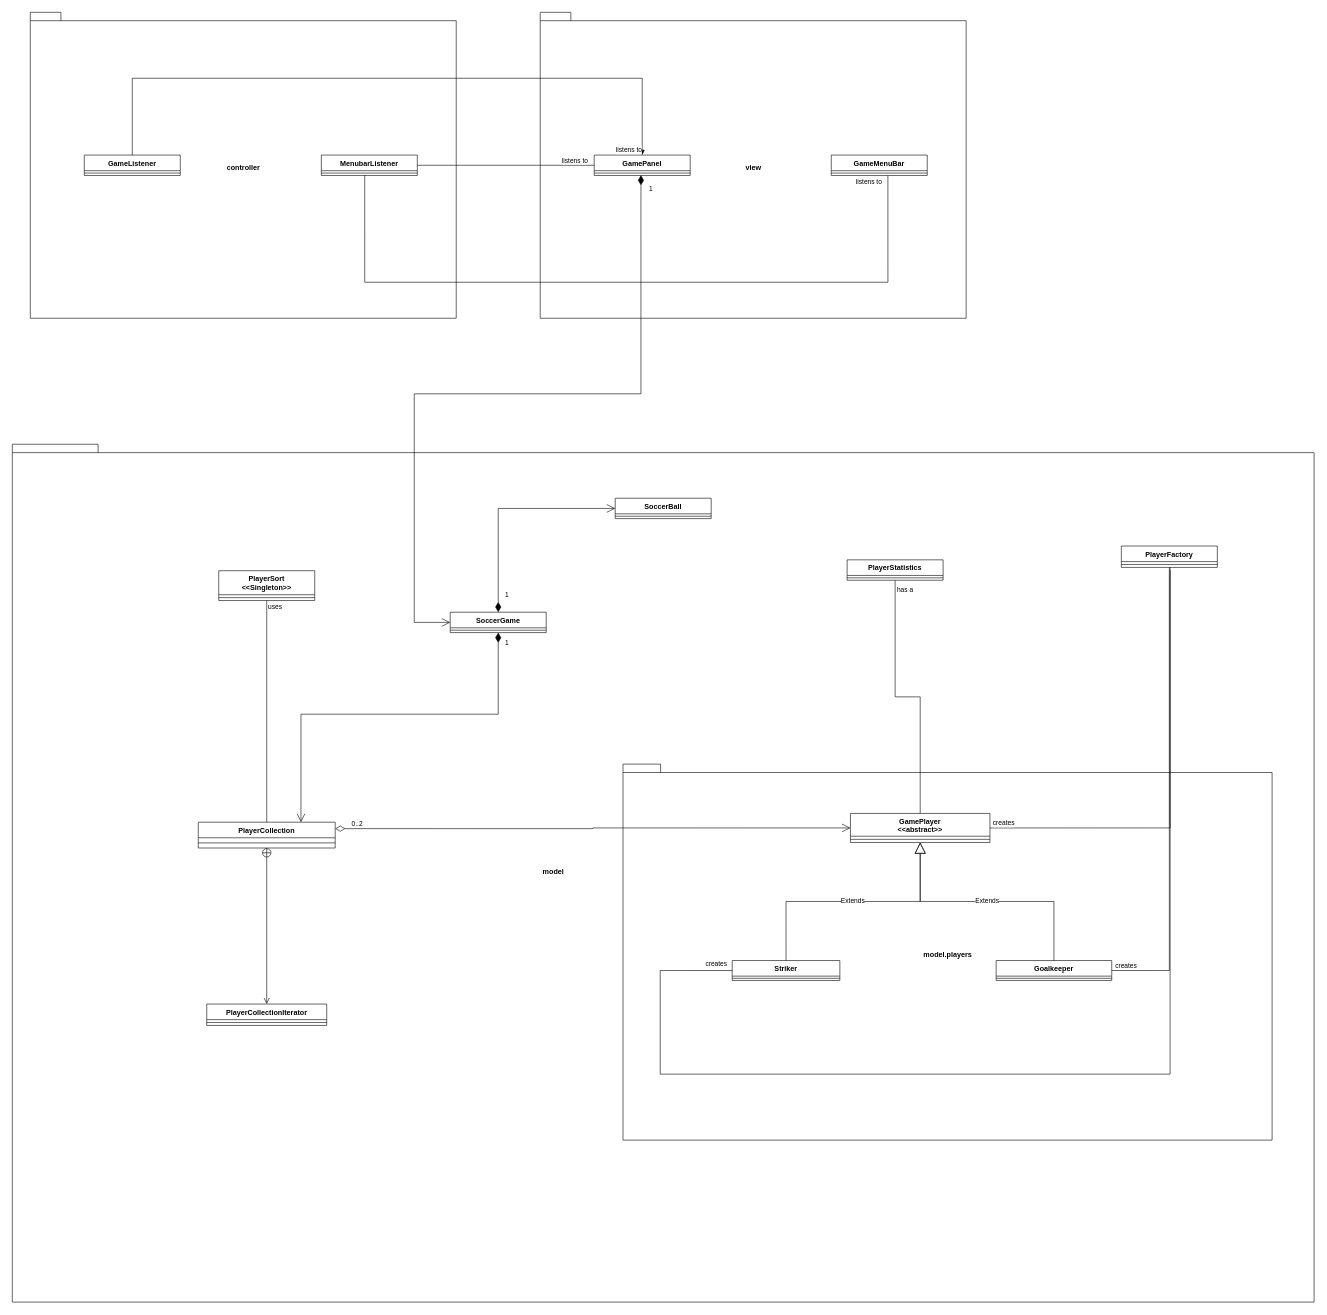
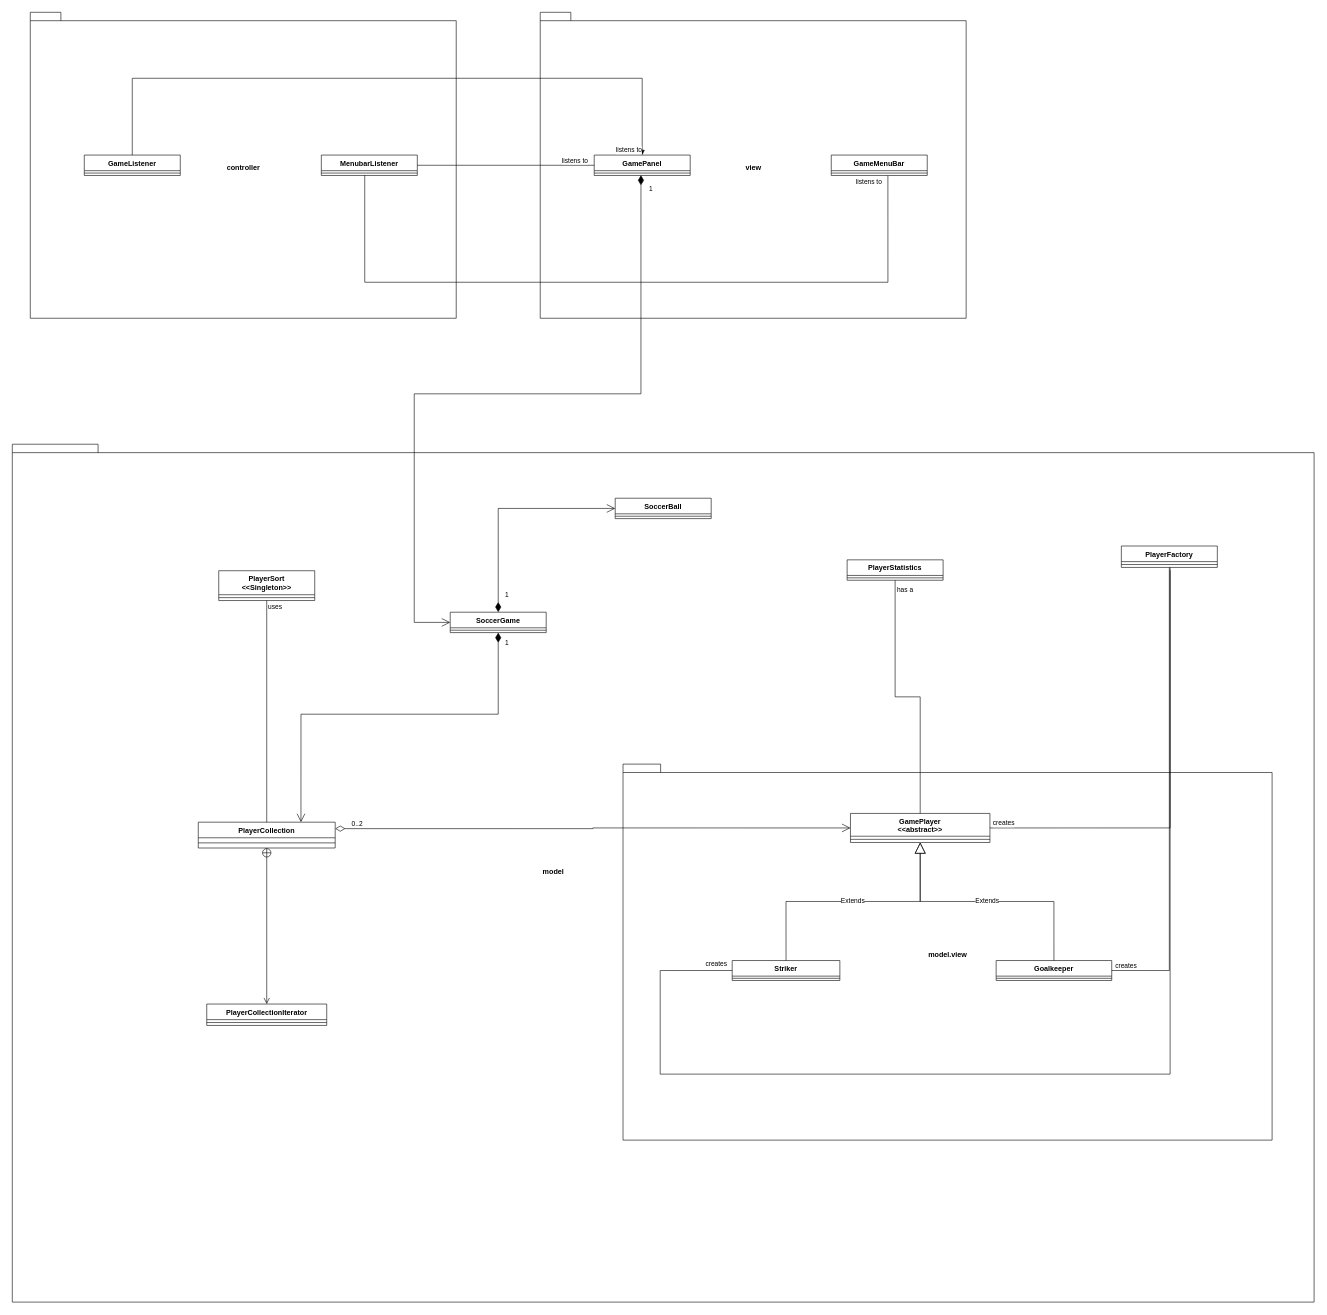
  <mxCell id="0" />
  <mxCell id="1" parent="0" />
  <mxCell id="2" value="model&amp;nbsp; &amp;nbsp; &amp;nbsp; &amp;nbsp; &amp;nbsp; &amp;nbsp; &amp;nbsp; &amp;nbsp; &amp;nbsp; &amp;nbsp; &amp;nbsp; &amp;nbsp; &amp;nbsp; &amp;nbsp; &amp;nbsp; &amp;nbsp; &amp;nbsp; &amp;nbsp; &amp;nbsp; &amp;nbsp; &amp;nbsp; &amp;nbsp; &amp;nbsp; &amp;nbsp; &amp;nbsp; &amp;nbsp; &amp;nbsp; &amp;nbsp; &amp;nbsp; &amp;nbsp; &amp;nbsp; &amp;nbsp; &amp;nbsp; &amp;nbsp; &amp;nbsp; &amp;nbsp; &amp;nbsp; &amp;nbsp; &amp;nbsp; &amp;nbsp; &amp;nbsp; &amp;nbsp; &amp;nbsp; &amp;nbsp; &amp;nbsp; &amp;nbsp; &amp;nbsp; &amp;nbsp; &amp;nbsp; &amp;nbsp; &amp;nbsp; &amp;nbsp; &amp;nbsp; &amp;nbsp; &amp;nbsp;&amp;nbsp;" style="shape=folder;fontStyle=1;spacingTop=-5;tabWidth=40;tabHeight=14;tabPosition=left;html=1;container=1;" vertex="1" parent="1"><mxGeometry x="20" y="740" width="2170" height="1430" as="geometry"><mxRectangle x="-810" y="-20" width="50" height="40" as="alternateBounds" /></mxGeometry></mxCell>
  <mxCell id="3" value="PlayerCollection" style="swimlane;fontStyle=1;align=center;verticalAlign=top;childLayout=stackLayout;horizontal=1;startSize=26;horizontalStack=0;resizeParent=1;resizeParentMax=0;resizeLast=0;collapsible=1;marginBottom=0;" vertex="1" parent="2"><mxGeometry x="310" y="629.997" width="228.24" height="43.075" as="geometry" /></mxCell>
  <mxCell id="4" value="" style="line;strokeWidth=1;fillColor=none;align=left;verticalAlign=middle;spacingTop=-1;spacingLeft=3;spacingRight=3;rotatable=0;labelPosition=right;points=[];portConstraint=eastwest;" vertex="1" parent="3"><mxGeometry y="26" width="228.24" height="17.075" as="geometry" /></mxCell>
- <mxCell id="5" value="model.players" style="shape=folder;fontStyle=1;spacingTop=10;tabWidth=40;tabHeight=14;tabPosition=left;html=1;container=1;" vertex="1" parent="2"><mxGeometry x="1018.02" y="533.22" width="1081.98" height="626.78" as="geometry" /></mxCell>
+ <mxCell id="5" value="model.view" style="shape=folder;fontStyle=1;spacingTop=10;tabWidth=40;tabHeight=14;tabPosition=left;html=1;container=1;" vertex="1" parent="2"><mxGeometry x="1018.02" y="533.22" width="1081.98" height="626.78" as="geometry" /></mxCell>
  <mxCell id="6" value="GamePlayer&#10;&lt;&lt;abstract&gt;&gt;" style="swimlane;fontStyle=1;align=center;verticalAlign=top;childLayout=stackLayout;horizontal=1;startSize=38;horizontalStack=0;resizeParent=1;resizeParentMax=0;resizeLast=0;collapsible=1;marginBottom=0;" vertex="1" parent="5"><mxGeometry x="379.119" y="82.197" width="232.487" height="48.425" as="geometry" /></mxCell>
  <mxCell id="7" value="" style="line;strokeWidth=1;fillColor=none;align=left;verticalAlign=middle;spacingTop=-1;spacingLeft=3;spacingRight=3;rotatable=0;labelPosition=right;points=[];portConstraint=eastwest;" vertex="1" parent="6"><mxGeometry y="38" width="232.487" height="10.425" as="geometry" /></mxCell>
  <mxCell id="8" value="Goalkeeper" style="swimlane;fontStyle=1;align=center;verticalAlign=top;childLayout=stackLayout;horizontal=1;startSize=26;horizontalStack=0;resizeParent=1;resizeParentMax=0;resizeLast=0;collapsible=1;marginBottom=0;" vertex="1" parent="5"><mxGeometry x="621.978" y="327.414" width="192.678" height="33.245" as="geometry" /></mxCell>
  <mxCell id="9" value="" style="line;strokeWidth=1;fillColor=none;align=left;verticalAlign=middle;spacingTop=-1;spacingLeft=3;spacingRight=3;rotatable=0;labelPosition=right;points=[];portConstraint=eastwest;" vertex="1" parent="8"><mxGeometry y="26" width="192.678" height="7.245" as="geometry" /></mxCell>
  <mxCell id="10" value="Striker" style="swimlane;fontStyle=1;align=center;verticalAlign=top;childLayout=stackLayout;horizontal=1;startSize=26;horizontalStack=0;resizeParent=1;resizeParentMax=0;resizeLast=0;collapsible=1;marginBottom=0;" vertex="1" parent="5"><mxGeometry x="181.984" y="327.414" width="179.484" height="33.245" as="geometry" /></mxCell>
  <mxCell id="11" value="" style="line;strokeWidth=1;fillColor=none;align=left;verticalAlign=middle;spacingTop=-1;spacingLeft=3;spacingRight=3;rotatable=0;labelPosition=right;points=[];portConstraint=eastwest;" vertex="1" parent="10"><mxGeometry y="26" width="179.484" height="7.245" as="geometry" /></mxCell>
  <mxCell id="12" value="Extends" style="endArrow=block;endSize=16;endFill=0;html=1;rounded=0;edgeStyle=orthogonalEdgeStyle;exitX=0.5;exitY=0;exitDx=0;exitDy=0;" edge="1" parent="5" source="10" target="6"><mxGeometry width="160" relative="1" as="geometry"><mxPoint x="365.736" y="218.232" as="sourcePoint" /><mxPoint x="599.808" y="218.232" as="targetPoint" /></mxGeometry></mxCell>
  <mxCell id="13" value="Extends" style="endArrow=block;endSize=16;endFill=0;html=1;rounded=0;edgeStyle=orthogonalEdgeStyle;exitX=0.5;exitY=0;exitDx=0;exitDy=0;" edge="1" parent="5" source="8" target="6"><mxGeometry width="160" relative="1" as="geometry"><mxPoint x="365.736" y="218.232" as="sourcePoint" /><mxPoint x="599.808" y="218.232" as="targetPoint" /></mxGeometry></mxCell>
  <mxCell id="14" value="0..2" style="endArrow=open;html=1;endSize=12;startArrow=diamondThin;startSize=14;startFill=0;edgeStyle=orthogonalEdgeStyle;align=left;verticalAlign=bottom;rounded=0;exitX=1;exitY=0.25;exitDx=0;exitDy=0;entryX=0;entryY=0.5;entryDx=0;entryDy=0;" edge="1" parent="2" source="3" target="6"><mxGeometry x="-0.941" y="-1" relative="1" as="geometry"><mxPoint x="562.593" y="811.949" as="sourcePoint" /><mxPoint x="776.914" y="811.949" as="targetPoint" /><mxPoint x="1" as="offset" /></mxGeometry></mxCell>
  <mxCell id="15" value="PlayerCollectionIterator" style="swimlane;fontStyle=1;align=center;verticalAlign=top;childLayout=stackLayout;horizontal=1;startSize=26;horizontalStack=0;resizeParent=1;resizeParentMax=0;resizeLast=0;collapsible=1;marginBottom=0;" vertex="1" parent="2"><mxGeometry x="324.12" y="933.136" width="200" height="35.695" as="geometry" /></mxCell>
  <mxCell id="16" value="" style="line;strokeWidth=1;fillColor=none;align=left;verticalAlign=middle;spacingTop=-1;spacingLeft=3;spacingRight=3;rotatable=0;labelPosition=right;points=[];portConstraint=eastwest;" vertex="1" parent="15"><mxGeometry y="26" width="200" height="9.695" as="geometry" /></mxCell>
  <mxCell id="17" value="" style="endArrow=open;startArrow=circlePlus;endFill=0;startFill=0;endSize=8;html=1;rounded=0;edgeStyle=orthogonalEdgeStyle;entryX=0.5;entryY=0;entryDx=0;entryDy=0;" edge="1" parent="2" source="3" target="15"><mxGeometry width="160" relative="1" as="geometry"><mxPoint x="723.333" y="811.949" as="sourcePoint" /><mxPoint x="937.654" y="811.949" as="targetPoint" /></mxGeometry></mxCell>
  <mxCell id="18" value="PlayerFactory" style="swimlane;fontStyle=1;align=center;verticalAlign=top;childLayout=stackLayout;horizontal=1;startSize=26;horizontalStack=0;resizeParent=1;resizeParentMax=0;resizeLast=0;collapsible=1;marginBottom=0;" vertex="1" parent="2"><mxGeometry x="1848.71" y="169.661" width="160" height="35.695" as="geometry" /></mxCell>
  <mxCell id="19" value="" style="line;strokeWidth=1;fillColor=none;align=left;verticalAlign=middle;spacingTop=-1;spacingLeft=3;spacingRight=3;rotatable=0;labelPosition=right;points=[];portConstraint=eastwest;" vertex="1" parent="18"><mxGeometry y="26" width="160" height="9.695" as="geometry" /></mxCell>
  <mxCell id="20" value="" style="endArrow=none;html=1;edgeStyle=orthogonalEdgeStyle;rounded=0;entryX=1;entryY=0.5;entryDx=0;entryDy=0;" edge="1" parent="2" source="18" target="8"><mxGeometry relative="1" as="geometry"><mxPoint x="1600" y="811.949" as="sourcePoint" /><mxPoint x="1760" y="811.949" as="targetPoint" /><Array as="points"><mxPoint x="1929" y="877" /></Array></mxGeometry></mxCell>
  <mxCell id="21" value="creates" style="edgeLabel;resizable=0;html=1;align=right;verticalAlign=bottom;" connectable="0" vertex="1" parent="20"><mxGeometry x="1" relative="1" as="geometry"><mxPoint x="42" as="offset" /></mxGeometry></mxCell>
  <mxCell id="22" value="" style="endArrow=none;html=1;edgeStyle=orthogonalEdgeStyle;rounded=0;entryX=1;entryY=0.5;entryDx=0;entryDy=0;" edge="1" parent="2" source="18" target="6"><mxGeometry relative="1" as="geometry"><mxPoint x="1930" y="222.983" as="sourcePoint" /><mxPoint x="1848.025" y="983.898" as="targetPoint" /><Array as="points"><mxPoint x="1930" y="640" /></Array></mxGeometry></mxCell>
  <mxCell id="23" value="creates" style="edgeLabel;resizable=0;html=1;align=right;verticalAlign=bottom;" connectable="0" vertex="1" parent="22"><mxGeometry x="1" relative="1" as="geometry"><mxPoint x="42" as="offset" /></mxGeometry></mxCell>
  <mxCell id="24" value="PlayerSort&#10;&lt;&lt;Singleton&gt;&gt;" style="swimlane;fontStyle=1;align=center;verticalAlign=top;childLayout=stackLayout;horizontal=1;startSize=40;horizontalStack=0;resizeParent=1;resizeParentMax=0;resizeLast=0;collapsible=1;marginBottom=0;" vertex="1" parent="2"><mxGeometry x="344.12" y="210.864" width="160" height="49.695" as="geometry" /></mxCell>
  <mxCell id="25" value="" style="line;strokeWidth=1;fillColor=none;align=left;verticalAlign=middle;spacingTop=-1;spacingLeft=3;spacingRight=3;rotatable=0;labelPosition=right;points=[];portConstraint=eastwest;" vertex="1" parent="24"><mxGeometry y="40" width="160" height="9.695" as="geometry" /></mxCell>
  <mxCell id="26" value="" style="endArrow=none;html=1;edgeStyle=orthogonalEdgeStyle;rounded=0;exitX=0.5;exitY=0;exitDx=0;exitDy=0;" edge="1" parent="2" source="3" target="24"><mxGeometry relative="1" as="geometry"><mxPoint x="540" y="375.678" as="sourcePoint" /><mxPoint x="700" y="375.678" as="targetPoint" /><Array as="points"><mxPoint x="424" y="351.441" /><mxPoint x="424" y="351.441" /></Array></mxGeometry></mxCell>
  <mxCell id="27" value="uses" style="edgeLabel;resizable=0;html=1;align=right;verticalAlign=bottom;" connectable="0" vertex="1" parent="26"><mxGeometry x="1" relative="1" as="geometry"><mxPoint x="26" y="18" as="offset" /></mxGeometry></mxCell>
  <mxCell id="28" value="PlayerStatistics" style="swimlane;fontStyle=1;align=center;verticalAlign=top;childLayout=stackLayout;horizontal=1;startSize=26;horizontalStack=0;resizeParent=1;resizeParentMax=0;resizeLast=0;collapsible=1;marginBottom=0;" vertex="1" parent="2"><mxGeometry x="1391.59" y="192.71" width="160" height="34" as="geometry" /></mxCell>
  <mxCell id="29" value="" style="line;strokeWidth=1;fillColor=none;align=left;verticalAlign=middle;spacingTop=-1;spacingLeft=3;spacingRight=3;rotatable=0;labelPosition=right;points=[];portConstraint=eastwest;" vertex="1" parent="28"><mxGeometry y="26" width="160" height="8" as="geometry" /></mxCell>
  <mxCell id="30" value="SoccerBall" style="swimlane;fontStyle=1;align=center;verticalAlign=top;childLayout=stackLayout;horizontal=1;startSize=26;horizontalStack=0;resizeParent=1;resizeParentMax=0;resizeLast=0;collapsible=1;marginBottom=0;" vertex="1" parent="2"><mxGeometry x="1005" y="90" width="160" height="34" as="geometry" /></mxCell>
  <mxCell id="31" value="" style="line;strokeWidth=1;fillColor=none;align=left;verticalAlign=middle;spacingTop=-1;spacingLeft=3;spacingRight=3;rotatable=0;labelPosition=right;points=[];portConstraint=eastwest;" vertex="1" parent="30"><mxGeometry y="26" width="160" height="8" as="geometry" /></mxCell>
  <mxCell id="32" value="SoccerGame" style="swimlane;fontStyle=1;align=center;verticalAlign=top;childLayout=stackLayout;horizontal=1;startSize=26;horizontalStack=0;resizeParent=1;resizeParentMax=0;resizeLast=0;collapsible=1;marginBottom=0;" vertex="1" parent="2"><mxGeometry x="730" y="280" width="160" height="34" as="geometry" /></mxCell>
  <mxCell id="33" value="" style="line;strokeWidth=1;fillColor=none;align=left;verticalAlign=middle;spacingTop=-1;spacingLeft=3;spacingRight=3;rotatable=0;labelPosition=right;points=[];portConstraint=eastwest;" vertex="1" parent="32"><mxGeometry y="26" width="160" height="8" as="geometry" /></mxCell>
  <mxCell id="34" value="1" style="endArrow=open;html=1;endSize=12;startArrow=diamondThin;startSize=14;startFill=1;edgeStyle=orthogonalEdgeStyle;align=left;verticalAlign=bottom;rounded=0;entryX=0.75;entryY=0;entryDx=0;entryDy=0;" edge="1" parent="2" source="32" target="3"><mxGeometry x="-0.919" y="10" relative="1" as="geometry"><mxPoint x="780" y="430" as="sourcePoint" /><mxPoint x="940" y="430" as="targetPoint" /><Array as="points"><mxPoint x="810" y="450" /><mxPoint x="481" y="450" /></Array><mxPoint as="offset" /></mxGeometry></mxCell>
  <mxCell id="35" value="1" style="endArrow=open;html=1;endSize=12;startArrow=diamondThin;startSize=14;startFill=1;edgeStyle=orthogonalEdgeStyle;align=left;verticalAlign=bottom;rounded=0;entryX=0;entryY=0.5;entryDx=0;entryDy=0;exitX=0.5;exitY=0;exitDx=0;exitDy=0;" edge="1" parent="2" source="32" target="30"><mxGeometry x="-0.891" y="-10" relative="1" as="geometry"><mxPoint x="780" y="430" as="sourcePoint" /><mxPoint x="940" y="430" as="targetPoint" /><mxPoint as="offset" /></mxGeometry></mxCell>
  <mxCell id="36" value="" style="endArrow=none;html=1;edgeStyle=orthogonalEdgeStyle;rounded=0;exitX=0.5;exitY=0;exitDx=0;exitDy=0;" edge="1" parent="2" source="6" target="28"><mxGeometry relative="1" as="geometry"><mxPoint x="1600" y="550" as="sourcePoint" /><mxPoint x="1760" y="550" as="targetPoint" /></mxGeometry></mxCell>
  <mxCell id="37" value="has a" style="edgeLabel;resizable=0;html=1;align=right;verticalAlign=bottom;" connectable="0" vertex="1" parent="36"><mxGeometry x="1" relative="1" as="geometry"><mxPoint x="30" y="24" as="offset" /></mxGeometry></mxCell>
  <mxCell id="38" value="" style="endArrow=none;html=1;edgeStyle=orthogonalEdgeStyle;rounded=0;entryX=0;entryY=0.5;entryDx=0;entryDy=0;" edge="1" parent="1" target="10"><mxGeometry relative="1" as="geometry"><mxPoint x="1950" y="950" as="sourcePoint" /><mxPoint x="1868" y="1552" as="targetPoint" /><Array as="points"><mxPoint x="1950" y="1790" /><mxPoint x="1100" y="1790" /><mxPoint x="1100" y="1617" /></Array></mxGeometry></mxCell>
  <mxCell id="39" value="creates" style="edgeLabel;resizable=0;html=1;align=right;verticalAlign=bottom;" connectable="0" vertex="1" parent="38"><mxGeometry x="1" relative="1" as="geometry"><mxPoint x="-8" y="-2" as="offset" /></mxGeometry></mxCell>
  <mxCell id="40" value="view" style="shape=folder;fontStyle=1;spacingTop=10;tabWidth=40;tabHeight=14;tabPosition=left;html=1;container=1;" vertex="1" parent="1"><mxGeometry x="900" y="20" width="710" height="510" as="geometry" /></mxCell>
  <mxCell id="41" value="GameMenuBar" style="swimlane;fontStyle=1;align=center;verticalAlign=top;childLayout=stackLayout;horizontal=1;startSize=26;horizontalStack=0;resizeParent=1;resizeParentMax=0;resizeLast=0;collapsible=1;marginBottom=0;" vertex="1" parent="40"><mxGeometry x="485.15" y="238" width="160" height="34" as="geometry" /></mxCell>
  <mxCell id="42" value="" style="line;strokeWidth=1;fillColor=none;align=left;verticalAlign=middle;spacingTop=-1;spacingLeft=3;spacingRight=3;rotatable=0;labelPosition=right;points=[];portConstraint=eastwest;" vertex="1" parent="41"><mxGeometry y="26" width="160" height="8" as="geometry" /></mxCell>
  <mxCell id="43" value="GamePanel" style="swimlane;fontStyle=1;align=center;verticalAlign=top;childLayout=stackLayout;horizontal=1;startSize=26;horizontalStack=0;resizeParent=1;resizeParentMax=0;resizeLast=0;collapsible=1;marginBottom=0;" vertex="1" parent="40"><mxGeometry x="90" y="238" width="160" height="34" as="geometry"><mxRectangle x="90" y="238" width="100" height="26" as="alternateBounds" /></mxGeometry></mxCell>
  <mxCell id="44" value="" style="line;strokeWidth=1;fillColor=none;align=left;verticalAlign=middle;spacingTop=-1;spacingLeft=3;spacingRight=3;rotatable=0;labelPosition=right;points=[];portConstraint=eastwest;" vertex="1" parent="43"><mxGeometry y="26" width="160" height="8" as="geometry" /></mxCell>
  <mxCell id="45" value="controller" style="shape=folder;fontStyle=1;spacingTop=10;tabWidth=40;tabHeight=14;tabPosition=left;html=1;container=1;" vertex="1" parent="1"><mxGeometry x="50" y="20" width="710" height="510" as="geometry" /></mxCell>
  <mxCell id="46" value="MenubarListener" style="swimlane;fontStyle=1;align=center;verticalAlign=top;childLayout=stackLayout;horizontal=1;startSize=26;horizontalStack=0;resizeParent=1;resizeParentMax=0;resizeLast=0;collapsible=1;marginBottom=0;" vertex="1" parent="45"><mxGeometry x="485.15" y="238" width="160" height="34" as="geometry" /></mxCell>
  <mxCell id="47" value="" style="line;strokeWidth=1;fillColor=none;align=left;verticalAlign=middle;spacingTop=-1;spacingLeft=3;spacingRight=3;rotatable=0;labelPosition=right;points=[];portConstraint=eastwest;" vertex="1" parent="46"><mxGeometry y="26" width="160" height="8" as="geometry" /></mxCell>
  <mxCell id="48" value="GameListener" style="swimlane;fontStyle=1;align=center;verticalAlign=top;childLayout=stackLayout;horizontal=1;startSize=26;horizontalStack=0;resizeParent=1;resizeParentMax=0;resizeLast=0;collapsible=1;marginBottom=0;" vertex="1" parent="45"><mxGeometry x="90" y="238" width="160" height="34" as="geometry"><mxRectangle x="90" y="238" width="100" height="26" as="alternateBounds" /></mxGeometry></mxCell>
  <mxCell id="49" value="" style="line;strokeWidth=1;fillColor=none;align=left;verticalAlign=middle;spacingTop=-1;spacingLeft=3;spacingRight=3;rotatable=0;labelPosition=right;points=[];portConstraint=eastwest;" vertex="1" parent="48"><mxGeometry y="26" width="160" height="8" as="geometry" /></mxCell>
  <mxCell id="50" value="1" style="endArrow=open;html=1;endSize=12;startArrow=diamondThin;startSize=14;startFill=1;edgeStyle=orthogonalEdgeStyle;align=left;verticalAlign=bottom;rounded=0;entryX=0;entryY=0.5;entryDx=0;entryDy=0;exitX=0.487;exitY=0.941;exitDx=0;exitDy=0;exitPerimeter=0;" edge="1" parent="1" source="44" target="32"><mxGeometry x="-0.947" y="12" relative="1" as="geometry"><mxPoint x="840" y="620" as="sourcePoint" /><mxPoint x="1000" y="620" as="targetPoint" /><Array as="points"><mxPoint x="1068" y="656" /><mxPoint x="690" y="656" /><mxPoint x="690" y="1037" /></Array><mxPoint as="offset" /></mxGeometry></mxCell>
  <mxCell id="51" value="" style="endArrow=none;html=1;edgeStyle=orthogonalEdgeStyle;rounded=0;exitX=0.452;exitY=0.941;exitDx=0;exitDy=0;exitPerimeter=0;entryX=0.59;entryY=1.039;entryDx=0;entryDy=0;entryPerimeter=0;" edge="1" parent="1" source="47" target="42"><mxGeometry relative="1" as="geometry"><mxPoint x="840" y="620" as="sourcePoint" /><mxPoint x="1000" y="620" as="targetPoint" /><Array as="points"><mxPoint x="608" y="470" /><mxPoint x="1480" y="470" /></Array></mxGeometry></mxCell>
  <mxCell id="52" value="listens to" style="edgeLabel;resizable=0;html=1;align=right;verticalAlign=bottom;" connectable="0" vertex="1" parent="51"><mxGeometry x="1" relative="1" as="geometry"><mxPoint x="-10" y="18" as="offset" /></mxGeometry></mxCell>
  <mxCell id="53" value="" style="endArrow=none;html=1;edgeStyle=orthogonalEdgeStyle;rounded=0;exitX=1;exitY=0.5;exitDx=0;exitDy=0;entryX=0;entryY=0.5;entryDx=0;entryDy=0;" edge="1" parent="1" source="46" target="43"><mxGeometry relative="1" as="geometry"><mxPoint x="610" y="620" as="sourcePoint" /><mxPoint x="770" y="620" as="targetPoint" /></mxGeometry></mxCell>
  <mxCell id="54" value="listens to" style="edgeLabel;resizable=0;html=1;align=right;verticalAlign=bottom;" connectable="0" vertex="1" parent="53"><mxGeometry x="1" relative="1" as="geometry"><mxPoint x="-10" as="offset" /></mxGeometry></mxCell>
  <mxCell id="55" value="" style="endArrow=block;html=1;edgeStyle=orthogonalEdgeStyle;rounded=0;exitX=0.5;exitY=0;exitDx=0;exitDy=0;entryX=0.5;entryY=0;entryDx=0;entryDy=0;" edge="1" parent="1" source="48" target="43"><mxGeometry relative="1" as="geometry"><mxPoint x="490" y="620" as="sourcePoint" /><mxPoint x="650" y="620" as="targetPoint" /><Array as="points"><mxPoint x="220" y="130" /><mxPoint x="1070" y="130" /></Array></mxGeometry></mxCell>
  <mxCell id="56" value="listens to" style="edgeLabel;resizable=0;html=1;align=right;verticalAlign=bottom;" connectable="0" vertex="1" parent="55"><mxGeometry x="1" relative="1" as="geometry" /></mxCell>
